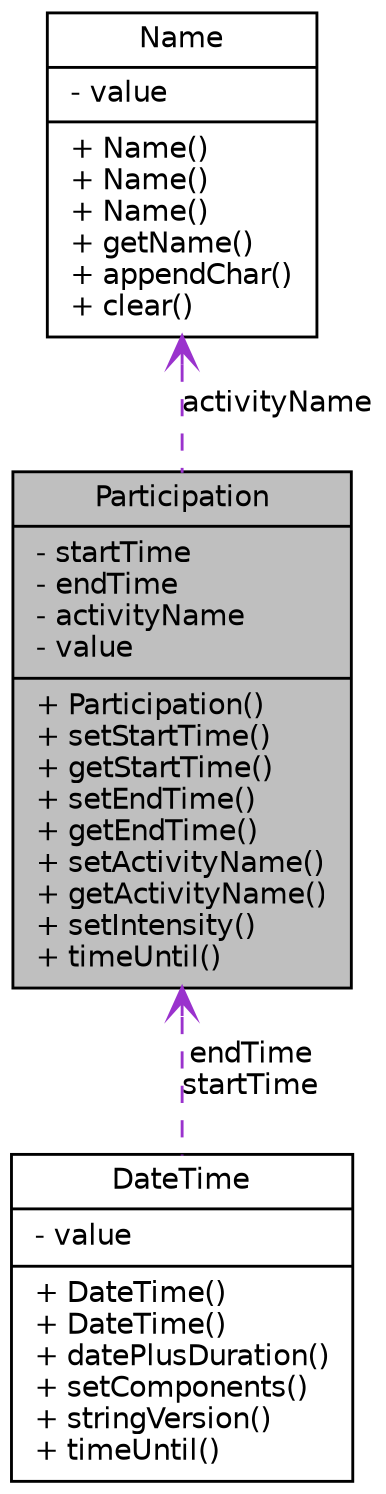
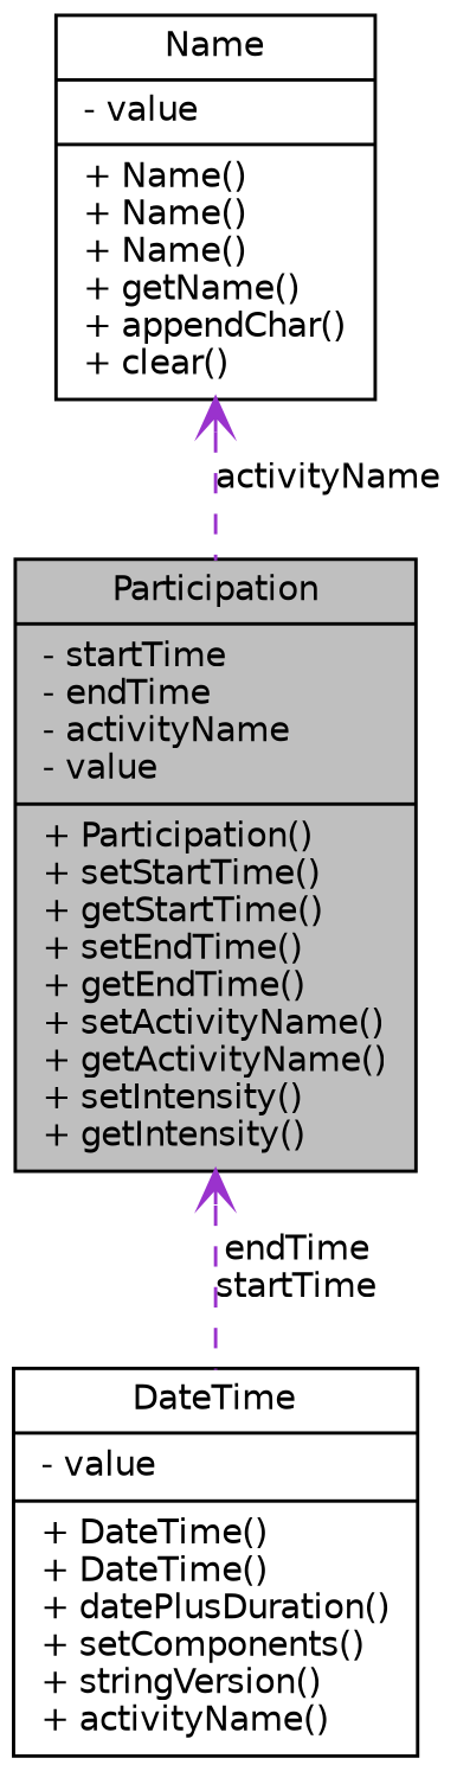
  digraph {
    node [color=black fillcolor=white fontname=Helvetica fontsize=10 shape=record style=filled]
    edge [arrowtail=open color=darkorchid3 dir=back fontname=Helvetica fontsize=10 labelfontname=Helvetica labelfontsize=10 style=dashed]
-   n1 [fillcolor=grey75 fontcolor=black height=0.2 label="{Participation\n|- startTime\l- endTime\l- activityName\l- value\l|+ Participation()\l+ setStartTime()\l+ getStartTime()\l+ setEndTime()\l+ getEndTime()\l+ setActivityName()\l+ getActivityName()\l+ setIntensity()\l+ timeUntil()\l}" width=0.4]
-   n2 [height=0.2 label="{DateTime\n|- value\l|+ DateTime()\l+ DateTime()\l+ datePlusDuration()\l+ setComponents()\l+ stringVersion()\l+ timeUntil()\l}" width=0.4]
+   n1 [fillcolor=grey75 fontcolor=black height=0.2 label="{Participation\n|- startTime\l- endTime\l- activityName\l- value\l|+ Participation()\l+ setStartTime()\l+ getStartTime()\l+ setEndTime()\l+ getEndTime()\l+ setActivityName()\l+ getActivityName()\l+ setIntensity()\l+ getIntensity()\l}" width=0.4]
+   n2 [height=0.2 label="{DateTime\n|- value\l|+ DateTime()\l+ DateTime()\l+ datePlusDuration()\l+ setComponents()\l+ stringVersion()\l+ activityName()\l}" width=0.4]
    n3 [height=0.2 label="{Name\n|- value\l|+ Name()\l+ Name()\l+ Name()\l+ getName()\l+ appendChar()\l+ clear()\l}" width=0.4]
    n1 -> n2 [label="endTime\nstartTime"]
    n3 -> n1 [label=activityName]
  }
